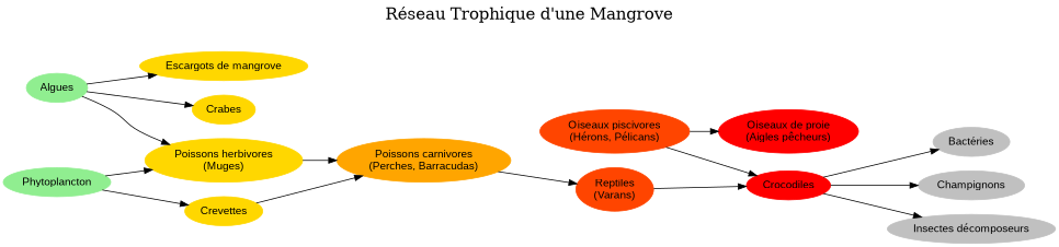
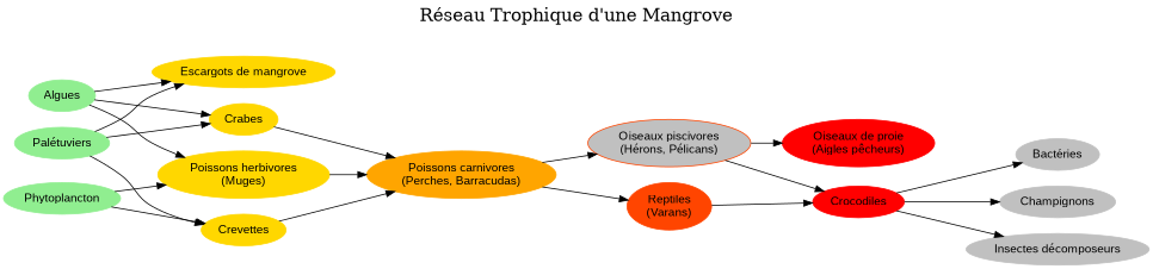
  digraph {
    fontsize=20
    label="Réseau Trophique d'une Mangrove"
    labelloc=top
    rankdir=LR
    node [color=gold fontname=Arial style=filled]
+   "Palétuviers" [color=lightgreen]
    "Escargots de mangrove"
    Crabes
    Crevettes
    "Poissons carnivores\n(Perches, Barracudas)" [color=orange]
    Algues [color=lightgreen]
    "Poissons herbivores\n(Muges)"
    Phytoplancton [color=lightgreen]
-   "Oiseaux piscivores\n(Hérons, Pélicans)" [color=orangered]
+   "Oiseaux piscivores\n(Hérons, Pélicans)" [color=orangered fillcolor=gray]
    "Reptiles\n(Varans)" [color=orangered]
    "Oiseaux de proie\n(Aigles pêcheurs)" [color=red]
    Crocodiles [color=red]
    "Bactéries" [color=gray]
    Champignons [color=gray]
    "Insectes décomposeurs" [color=gray]
+   "Palétuviers" -> "Escargots de mangrove"
+   "Palétuviers" -> Crabes
+   "Palétuviers" -> Crevettes
+   Crabes -> "Poissons carnivores\n(Perches, Barracudas)"
    Crevettes -> "Poissons carnivores\n(Perches, Barracudas)"
+   "Poissons carnivores\n(Perches, Barracudas)" -> "Oiseaux piscivores\n(Hérons, Pélicans)"
    "Poissons carnivores\n(Perches, Barracudas)" -> "Reptiles\n(Varans)"
    Algues -> "Escargots de mangrove"
    Algues -> Crabes
    Algues -> "Poissons herbivores\n(Muges)"
    "Poissons herbivores\n(Muges)" -> "Poissons carnivores\n(Perches, Barracudas)"
    Phytoplancton -> Crevettes
    Phytoplancton -> "Poissons herbivores\n(Muges)"
    "Oiseaux piscivores\n(Hérons, Pélicans)" -> "Oiseaux de proie\n(Aigles pêcheurs)"
    "Oiseaux piscivores\n(Hérons, Pélicans)" -> Crocodiles
    "Reptiles\n(Varans)" -> Crocodiles
    Crocodiles -> "Bactéries"
    Crocodiles -> Champignons
    Crocodiles -> "Insectes décomposeurs"
  }
